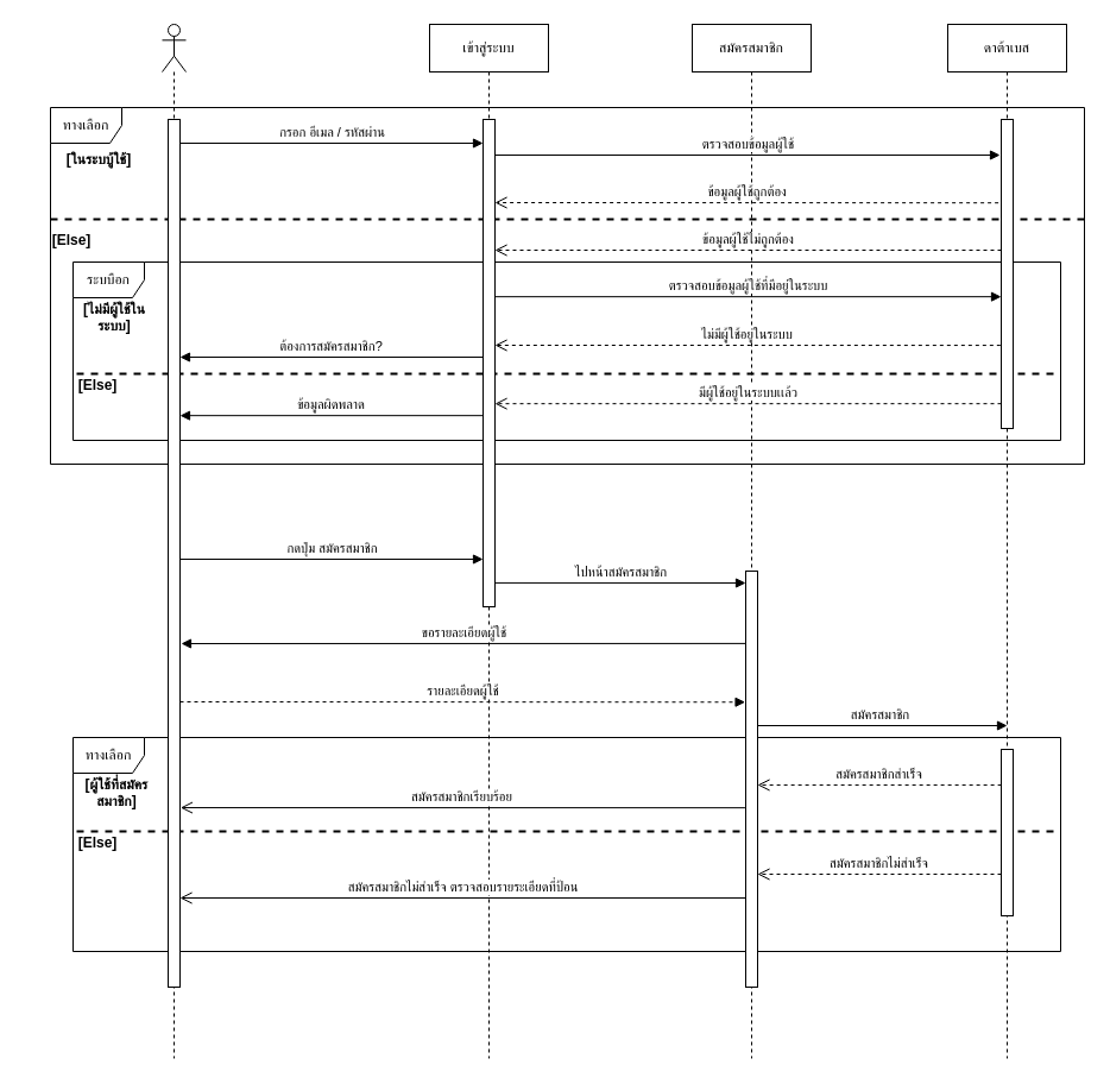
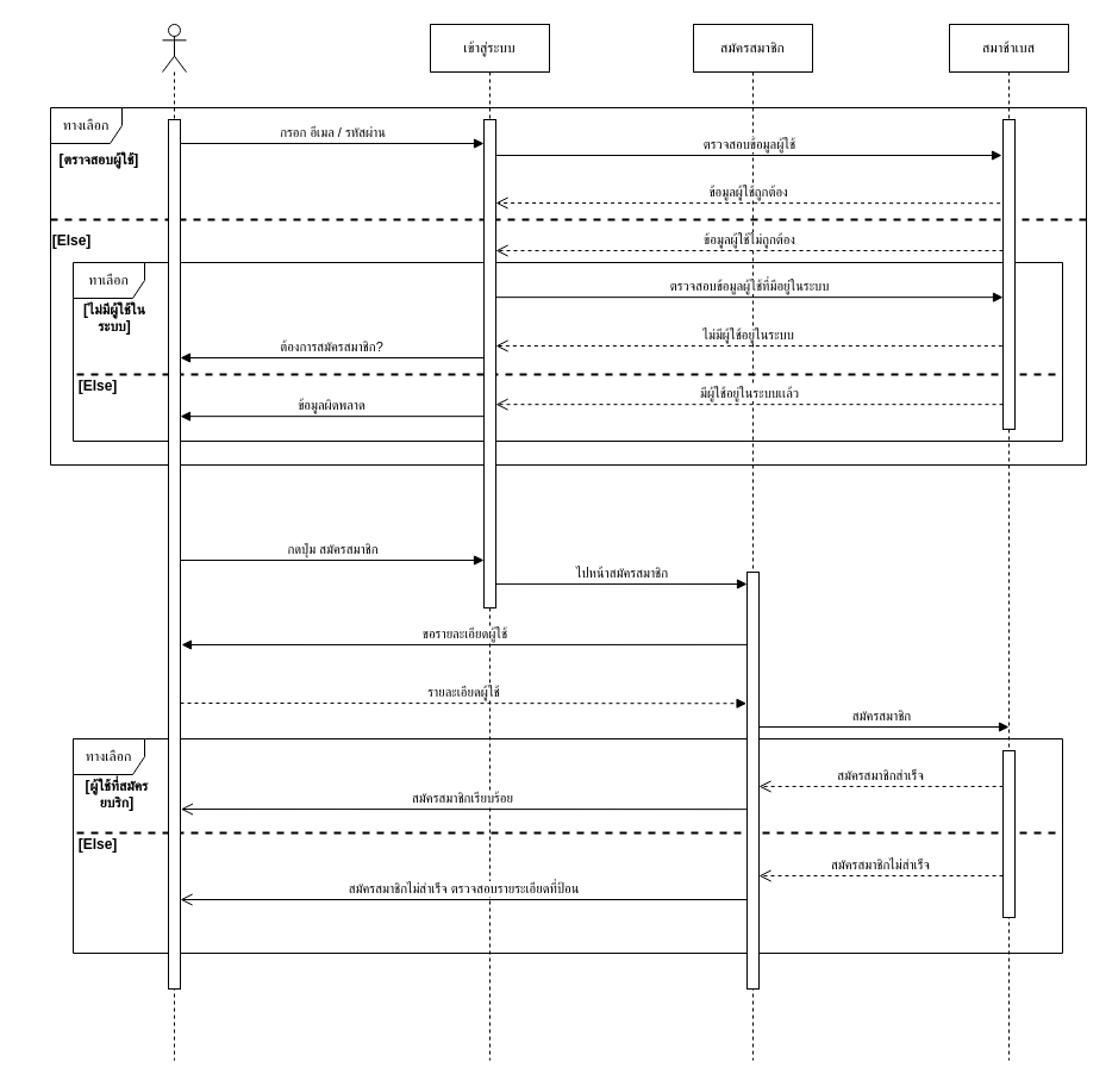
  <mxCell id="0" />
  <mxCell id="1" parent="0" />
  <mxCell id="2" value="สมัครสมาชิก" style="html=1;verticalAlign=bottom;endArrow=block;rounded=0;" edge="1" parent="1" source="11"><mxGeometry width="80" relative="1" as="geometry"><mxPoint x="647" y="610.53" as="sourcePoint" /><mxPoint x="847" y="610" as="targetPoint" /></mxGeometry></mxCell>
  <mxCell id="3" value="ทางเลือก" style="shape=umlFrame;whiteSpace=wrap;html=1;strokeWidth=1;" vertex="1" parent="1"><mxGeometry x="61" y="620" width="831" height="180" as="geometry" /></mxCell>
  <mxCell id="4" value="" style="shape=umlLifeline;participant=umlActor;perimeter=lifelinePerimeter;whiteSpace=wrap;html=1;container=1;collapsible=0;recursiveResize=0;verticalAlign=top;spacingTop=36;outlineConnect=0;strokeWidth=1;" vertex="1" parent="1"><mxGeometry x="136" y="20" width="20" height="870" as="geometry" /></mxCell>
  <mxCell id="5" value="เข้าสู่ระบบ" style="shape=umlLifeline;perimeter=lifelinePerimeter;whiteSpace=wrap;html=1;container=1;collapsible=0;recursiveResize=0;outlineConnect=0;strokeWidth=1;" vertex="1" parent="1"><mxGeometry x="361" y="20" width="100" height="870" as="geometry" /></mxCell>
  <mxCell id="6" value="รายละเอียดผู้ใช้" style="html=1;verticalAlign=bottom;endArrow=block;rounded=0;dashed=1;entryX=-0.044;entryY=0.315;entryDx=0;entryDy=0;entryPerimeter=0;" edge="1" parent="5" target="12"><mxGeometry width="80" relative="1" as="geometry"><mxPoint x="-210.0" y="570.0" as="sourcePoint" /><mxPoint x="261" y="570" as="targetPoint" /></mxGeometry></mxCell>
  <mxCell id="7" value="" style="line;strokeWidth=2;fillColor=none;align=left;verticalAlign=middle;spacingTop=-1;spacingLeft=3;spacingRight=3;rotatable=0;labelPosition=right;points=[];portConstraint=eastwest;dashed=1;" vertex="1" parent="5"><mxGeometry x="-297" y="675" width="828" height="8" as="geometry" /></mxCell>
  <mxCell id="8" value="[Else]" style="text;align=center;fontStyle=1;verticalAlign=middle;spacingLeft=3;spacingRight=3;strokeColor=none;rotatable=0;points=[[0,0.5],[1,0.5]];portConstraint=eastwest;dashed=1;" vertex="1" parent="5"><mxGeometry x="-319" y="675" width="80" height="26" as="geometry" /></mxCell>
- <mxCell id="9" value="ดาต้าเบส" style="shape=umlLifeline;perimeter=lifelinePerimeter;whiteSpace=wrap;html=1;container=1;collapsible=0;recursiveResize=0;outlineConnect=0;strokeWidth=1;" vertex="1" parent="1"><mxGeometry x="797" y="20" width="100" height="870" as="geometry" /></mxCell>
+ <mxCell id="9" value="สมาช้าเบส" style="shape=umlLifeline;perimeter=lifelinePerimeter;whiteSpace=wrap;html=1;container=1;collapsible=0;recursiveResize=0;outlineConnect=0;strokeWidth=1;" vertex="1" parent="1"><mxGeometry x="797" y="20" width="100" height="870" as="geometry" /></mxCell>
  <mxCell id="10" value="" style="html=1;points=[];perimeter=orthogonalPerimeter;" vertex="1" parent="9"><mxGeometry x="45" y="610" width="10" height="140" as="geometry" /></mxCell>
  <mxCell id="11" value="สมัครสมาชิก" style="shape=umlLifeline;perimeter=lifelinePerimeter;whiteSpace=wrap;html=1;container=1;collapsible=0;recursiveResize=0;outlineConnect=0;strokeWidth=1;" vertex="1" parent="1"><mxGeometry x="582" y="20" width="100" height="870" as="geometry" /></mxCell>
  <mxCell id="12" value="" style="html=1;points=[];perimeter=orthogonalPerimeter;" vertex="1" parent="11"><mxGeometry x="45" y="460" width="10" height="350" as="geometry" /></mxCell>
  <mxCell id="13" value="ทางเลือก" style="shape=umlFrame;whiteSpace=wrap;html=1;" vertex="1" parent="1"><mxGeometry x="42" y="90" width="870" height="300" as="geometry" /></mxCell>
- <mxCell id="14" value="ระบบือก" style="shape=umlFrame;whiteSpace=wrap;html=1;strokeWidth=1;" vertex="1" parent="1"><mxGeometry x="61" y="220" width="831" height="150" as="geometry" /></mxCell>
+ <mxCell id="14" value="ทาเลือก" style="shape=umlFrame;whiteSpace=wrap;html=1;strokeWidth=1;" vertex="1" parent="1"><mxGeometry x="61" y="220" width="831" height="150" as="geometry" /></mxCell>
  <mxCell id="15" value="" style="line;strokeWidth=2;fillColor=none;align=left;verticalAlign=middle;spacingTop=-1;spacingLeft=3;spacingRight=3;rotatable=0;labelPosition=right;points=[];portConstraint=eastwest;dashed=1;" vertex="1" parent="1"><mxGeometry x="42" y="180" width="870" height="8" as="geometry" /></mxCell>
  <mxCell id="16" value="" style="line;strokeWidth=2;fillColor=none;align=left;verticalAlign=middle;spacingTop=-1;spacingLeft=3;spacingRight=3;rotatable=0;labelPosition=right;points=[];portConstraint=eastwest;dashed=1;" vertex="1" parent="1"><mxGeometry x="64" y="310" width="828" height="8" as="geometry" /></mxCell>
  <mxCell id="17" value="กรอก อีเมล / รหัสผ่าน" style="html=1;verticalAlign=bottom;endArrow=block;rounded=0;" edge="1" parent="1"><mxGeometry width="80" relative="1" as="geometry"><mxPoint x="151" y="120" as="sourcePoint" /><mxPoint x="406" y="120" as="targetPoint" /></mxGeometry></mxCell>
  <mxCell id="18" value="ตรวจสอบข้อมูลผู้ใช้" style="html=1;verticalAlign=bottom;endArrow=block;rounded=0;" edge="1" parent="1" source="21"><mxGeometry width="80" relative="1" as="geometry"><mxPoint x="432" y="130" as="sourcePoint" /><mxPoint x="841" y="130" as="targetPoint" /><Array as="points"><mxPoint x="841" y="130" /></Array></mxGeometry></mxCell>
  <mxCell id="19" value="ข้อมูลผู้ใช้ถูกต้อง" style="html=1;verticalAlign=bottom;endArrow=open;dashed=1;endSize=8;rounded=0;exitX=-0.239;exitY=0.27;exitDx=0;exitDy=0;exitPerimeter=0;" edge="1" parent="1" source="22"><mxGeometry relative="1" as="geometry"><mxPoint x="621" y="170" as="sourcePoint" /><mxPoint x="416" y="170" as="targetPoint" /></mxGeometry></mxCell>
  <mxCell id="20" value="ข้อมูลผู้ใช้ไม่ถูกต้อง" style="html=1;verticalAlign=bottom;endArrow=open;dashed=1;endSize=8;rounded=0;" edge="1" parent="1" source="22"><mxGeometry relative="1" as="geometry"><mxPoint x="621" y="210" as="sourcePoint" /><mxPoint x="416" y="210" as="targetPoint" /></mxGeometry></mxCell>
  <mxCell id="21" value="" style="html=1;points=[];perimeter=orthogonalPerimeter;" vertex="1" parent="1"><mxGeometry x="406" y="100" width="10" height="410" as="geometry" /></mxCell>
  <mxCell id="22" value="" style="html=1;points=[];perimeter=orthogonalPerimeter;" vertex="1" parent="1"><mxGeometry x="842" y="100" width="10" height="260" as="geometry" /></mxCell>
  <mxCell id="23" value="" style="html=1;points=[];perimeter=orthogonalPerimeter;" vertex="1" parent="1"><mxGeometry x="141" y="100" width="10" height="730" as="geometry" /></mxCell>
  <mxCell id="24" value="ตรวจสอบข้อมูลผู้ใช้ที่มีอยู่ในระบบ" style="html=1;verticalAlign=bottom;endArrow=block;rounded=0;" edge="1" parent="1" source="21"><mxGeometry width="80" relative="1" as="geometry"><mxPoint x="432" y="250" as="sourcePoint" /><mxPoint x="842" y="249.17" as="targetPoint" /><Array as="points"><mxPoint x="842" y="249.17" /></Array></mxGeometry></mxCell>
  <mxCell id="25" value="ไม่มีผู้ใช้อยู่ในระบบ" style="html=1;verticalAlign=bottom;endArrow=open;dashed=1;endSize=8;rounded=0;exitX=-0.065;exitY=0.731;exitDx=0;exitDy=0;exitPerimeter=0;" edge="1" parent="1" source="22"><mxGeometry relative="1" as="geometry"><mxPoint x="621" y="290" as="sourcePoint" /><mxPoint x="416" y="290" as="targetPoint" /></mxGeometry></mxCell>
  <mxCell id="26" value="มีผู้ใช้อยู่ในระบบเเล้ว" style="html=1;verticalAlign=bottom;endArrow=open;dashed=1;endSize=8;rounded=0;" edge="1" parent="1" source="22"><mxGeometry relative="1" as="geometry"><mxPoint x="621" y="339.17" as="sourcePoint" /><mxPoint x="416" y="339.17" as="targetPoint" /></mxGeometry></mxCell>
  <mxCell id="27" value="ต้องการสมัครสมาชิก?" style="html=1;verticalAlign=bottom;endArrow=block;rounded=0;" edge="1" parent="1" target="23"><mxGeometry width="80" relative="1" as="geometry"><mxPoint x="406" y="300" as="sourcePoint" /><mxPoint x="162" y="300" as="targetPoint" /></mxGeometry></mxCell>
  <mxCell id="28" value="ข้อมูลผิดพลาด" style="html=1;verticalAlign=bottom;endArrow=block;rounded=0;entryX=1;entryY=0.8;entryDx=0;entryDy=0;entryPerimeter=0;" edge="1" parent="1"><mxGeometry width="80" relative="1" as="geometry"><mxPoint x="406" y="349.17" as="sourcePoint" /><mxPoint x="151" y="349.17" as="targetPoint" /></mxGeometry></mxCell>
  <mxCell id="29" value="[Else]" style="text;align=center;fontStyle=1;verticalAlign=middle;spacingLeft=3;spacingRight=3;strokeColor=none;rotatable=0;points=[[0,0.5],[1,0.5]];portConstraint=eastwest;dashed=1;" vertex="1" parent="1"><mxGeometry x="20" y="188" width="80" height="26" as="geometry" /></mxCell>
- <mxCell id="30" value="[ในระบบู้ใช้]" style="text;align=center;fontStyle=1;verticalAlign=middle;spacingLeft=3;spacingRight=3;strokeColor=none;rotatable=0;points=[[0,0.5],[1,0.5]];portConstraint=eastwest;" vertex="1" parent="1"><mxGeometry x="43" y="120" width="80" height="26" as="geometry" /></mxCell>
+ <mxCell id="30" value="[ตราจสอบผู้ใช้]" style="text;align=center;fontStyle=1;verticalAlign=middle;spacingLeft=3;spacingRight=3;strokeColor=none;rotatable=0;points=[[0,0.5],[1,0.5]];portConstraint=eastwest;" vertex="1" parent="1"><mxGeometry x="43" y="120" width="80" height="26" as="geometry" /></mxCell>
  <mxCell id="31" value="[ไม่มีผู้ใช้ใน&#10;ระบบ]" style="text;align=center;fontStyle=1;verticalAlign=middle;spacingLeft=3;spacingRight=3;strokeColor=none;rotatable=0;points=[[0,0.5],[1,0.5]];portConstraint=eastwest;" vertex="1" parent="1"><mxGeometry x="56" y="253" width="80" height="26" as="geometry" /></mxCell>
  <mxCell id="32" value="[Else]" style="text;align=center;fontStyle=1;verticalAlign=middle;spacingLeft=3;spacingRight=3;strokeColor=none;rotatable=0;points=[[0,0.5],[1,0.5]];portConstraint=eastwest;dashed=1;" vertex="1" parent="1"><mxGeometry x="42" y="310" width="80" height="26" as="geometry" /></mxCell>
  <mxCell id="33" value="กดปุ่ม สมัครสมาชิก" style="html=1;verticalAlign=bottom;endArrow=block;rounded=0;" edge="1" parent="1"><mxGeometry width="80" relative="1" as="geometry"><mxPoint x="151" y="470" as="sourcePoint" /><mxPoint x="406" y="470" as="targetPoint" /></mxGeometry></mxCell>
  <mxCell id="34" value="ไปหน้าสมัครสมาชิก" style="html=1;verticalAlign=bottom;endArrow=block;rounded=0;exitX=0.993;exitY=0.951;exitDx=0;exitDy=0;exitPerimeter=0;" edge="1" parent="1" source="21"><mxGeometry width="80" relative="1" as="geometry"><mxPoint x="421" y="490" as="sourcePoint" /><mxPoint x="627" y="490" as="targetPoint" /></mxGeometry></mxCell>
  <mxCell id="35" value="ขอรายละเอียดผู้ใช้" style="html=1;verticalAlign=bottom;endArrow=block;rounded=0;exitX=-0.007;exitY=0.174;exitDx=0;exitDy=0;exitPerimeter=0;" edge="1" parent="1" source="12"><mxGeometry width="80" relative="1" as="geometry"><mxPoint x="622" y="541" as="sourcePoint" /><mxPoint x="152" y="541" as="targetPoint" /></mxGeometry></mxCell>
- <mxCell id="36" value="[ผู้ใช้ที่สมัคร&#10;สมาชิก]" style="text;align=center;fontStyle=1;verticalAlign=middle;spacingLeft=3;spacingRight=3;strokeColor=none;rotatable=0;points=[[0,0.5],[1,0.5]];portConstraint=eastwest;" vertex="1" parent="1"><mxGeometry x="58" y="653" width="80" height="26" as="geometry" /></mxCell>
+ <mxCell id="36" value="[ผู้ใช้ที่สมัคร&#10;ยบริก]" style="text;align=center;fontStyle=1;verticalAlign=middle;spacingLeft=3;spacingRight=3;strokeColor=none;rotatable=0;points=[[0,0.5],[1,0.5]];portConstraint=eastwest;" vertex="1" parent="1"><mxGeometry x="58" y="653" width="80" height="26" as="geometry" /></mxCell>
  <mxCell id="37" value="สมัครสมาชิกสำเร็จ" style="html=1;verticalAlign=bottom;endArrow=open;dashed=1;endSize=8;rounded=0;exitX=0.94;exitY=0.222;exitDx=0;exitDy=0;exitPerimeter=0;" edge="1" parent="1" source="3" target="12"><mxGeometry relative="1" as="geometry"><mxPoint x="837" y="660.6" as="sourcePoint" /><mxPoint x="647" y="660" as="targetPoint" /></mxGeometry></mxCell>
  <mxCell id="38" value="สมัครสมาชิกไม่สำเร็จ" style="html=1;verticalAlign=bottom;endArrow=open;dashed=1;endSize=8;rounded=0;exitX=0.94;exitY=0.222;exitDx=0;exitDy=0;exitPerimeter=0;" edge="1" parent="1" target="12"><mxGeometry relative="1" as="geometry"><mxPoint x="842" y="735" as="sourcePoint" /><mxPoint x="646.86" y="735.04" as="targetPoint" /></mxGeometry></mxCell>
  <mxCell id="39" value="สมัครสมาชิกเรียบร้อย" style="html=1;verticalAlign=bottom;endArrow=open;endSize=8;rounded=0;entryX=0.122;entryY=0.328;entryDx=0;entryDy=0;entryPerimeter=0;exitX=-0.056;exitY=0.569;exitDx=0;exitDy=0;exitPerimeter=0;" edge="1" parent="1" source="12"><mxGeometry relative="1" as="geometry"><mxPoint x="622" y="679" as="sourcePoint" /><mxPoint x="151.382" y="679.04" as="targetPoint" /></mxGeometry></mxCell>
  <mxCell id="40" value="สมัครสมาชิกไม่สำเร็จ ตรวจสอบรายระเอียดที่ป้อน" style="html=1;verticalAlign=bottom;endArrow=open;endSize=8;rounded=0;entryX=0.122;entryY=0.328;entryDx=0;entryDy=0;entryPerimeter=0;" edge="1" parent="1" source="12"><mxGeometry relative="1" as="geometry"><mxPoint x="622" y="755" as="sourcePoint" /><mxPoint x="151.002" y="755" as="targetPoint" /></mxGeometry></mxCell>
